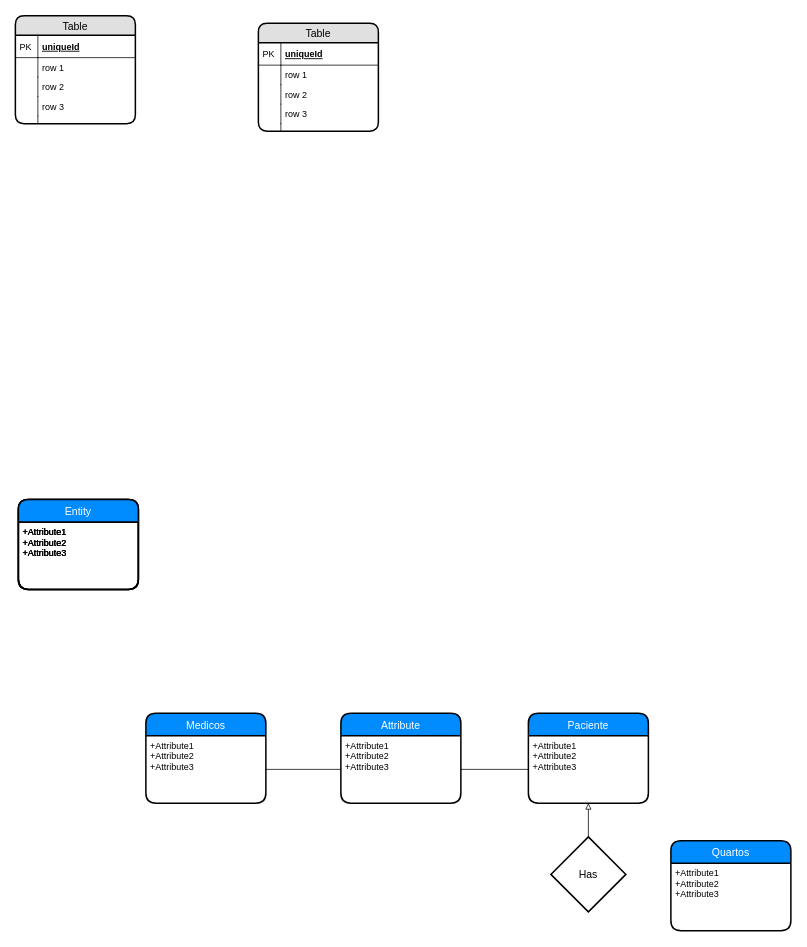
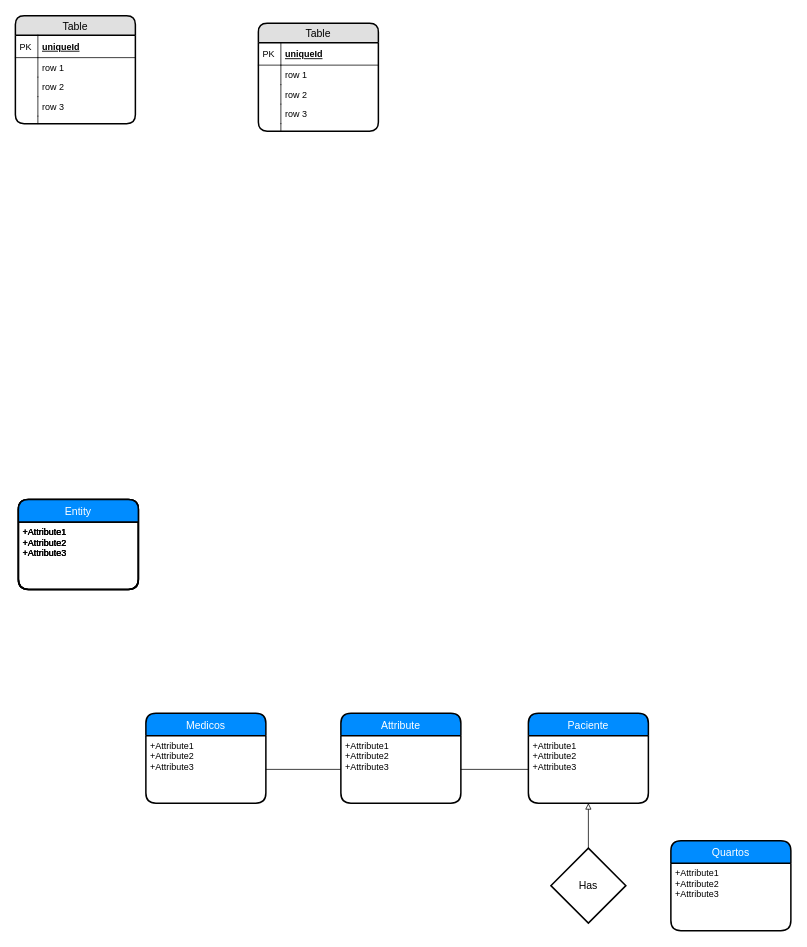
  <mxCell id="0" />
  <mxCell id="1" parent="0" />
  <mxCell id="2" value="Medicos" style="swimlane;childLayout=stackLayout;horizontal=1;startSize=30;horizontalStack=0;fillColor=#008cff;fontColor=#FFFFFF;rounded=1;fontSize=14;fontStyle=0;strokeWidth=2;resizeParent=0;resizeLast=1;shadow=0;dashed=0;align=center;" vertex="1" parent="1"><mxGeometry x="194" y="950" width="160" height="120" as="geometry" /></mxCell>
  <mxCell id="3" value="+Attribute1&#10;+Attribute2&#10;+Attribute3" style="align=left;strokeColor=none;fillColor=none;spacingLeft=4;fontSize=12;verticalAlign=top;resizable=0;rotatable=0;part=1;" vertex="1" parent="2"><mxGeometry y="30" width="160" height="90" as="geometry" /></mxCell>
  <mxCell id="4" value="Medicos" style="swimlane;childLayout=stackLayout;horizontal=1;startSize=30;horizontalStack=0;fillColor=#008cff;fontColor=#FFFFFF;rounded=1;fontSize=14;fontStyle=0;strokeWidth=2;resizeParent=0;resizeLast=1;shadow=0;dashed=0;align=center;" vertex="1" parent="1"><mxGeometry y="665" width="160" height="120" as="geometry" x="24" /></mxCell>
  <mxCell id="5" value="+Attribute1&#10;+Attribute2&#10;+Attribute3" style="align=left;strokeColor=none;fillColor=none;spacingLeft=4;fontSize=12;verticalAlign=top;resizable=0;rotatable=0;part=1;" vertex="1" parent="4"><mxGeometry y="30" width="160" height="90" as="geometry" /></mxCell>
  <mxCell id="6" value="Entity" style="swimlane;childLayout=stackLayout;horizontal=1;startSize=30;horizontalStack=0;fillColor=#008cff;fontColor=#FFFFFF;rounded=1;fontSize=14;fontStyle=0;strokeWidth=2;resizeParent=0;resizeLast=1;shadow=0;dashed=0;align=center;" vertex="1" parent="1"><mxGeometry y="665" width="160" height="120" as="geometry" x="24" /></mxCell>
  <mxCell id="7" value="+Attribute1&#10;+Attribute2&#10;+Attribute3" style="align=left;strokeColor=none;fillColor=none;spacingLeft=4;fontSize=12;verticalAlign=top;resizable=0;rotatable=0;part=1;" vertex="1" parent="6"><mxGeometry y="30" width="160" height="90" as="geometry" /></mxCell>
  <mxCell id="8" value="Paciente" style="swimlane;childLayout=stackLayout;horizontal=1;startSize=30;horizontalStack=0;fillColor=#008cff;fontColor=#FFFFFF;rounded=1;fontSize=14;fontStyle=0;strokeWidth=2;resizeParent=0;resizeLast=1;shadow=0;dashed=0;align=center;" vertex="1" parent="1"><mxGeometry x="704" y="950" width="160" height="120" as="geometry" /></mxCell>
  <mxCell id="9" value="+Attribute1&#10;+Attribute2&#10;+Attribute3" style="align=left;strokeColor=none;fillColor=none;spacingLeft=4;fontSize=12;verticalAlign=top;resizable=0;rotatable=0;part=1;" vertex="1" parent="8"><mxGeometry y="30" width="160" height="90" as="geometry" /></mxCell>
  <mxCell id="10" value="Attribute" style="swimlane;childLayout=stackLayout;horizontal=1;startSize=30;horizontalStack=0;fillColor=#008cff;fontColor=#FFFFFF;rounded=1;fontSize=14;fontStyle=0;strokeWidth=2;resizeParent=0;resizeLast=1;shadow=0;dashed=0;align=center;" vertex="1" parent="1"><mxGeometry x="454" y="950" width="160" height="120" as="geometry" /></mxCell>
  <mxCell id="11" value="+Attribute1&#10;+Attribute2&#10;+Attribute3" style="align=left;strokeColor=none;fillColor=none;spacingLeft=4;fontSize=12;verticalAlign=top;resizable=0;rotatable=0;part=1;" vertex="1" parent="10"><mxGeometry y="30" width="160" height="90" as="geometry" /></mxCell>
  <mxCell id="12" value="Quartos" style="swimlane;childLayout=stackLayout;horizontal=1;startSize=30;horizontalStack=0;fillColor=#008cff;fontColor=#FFFFFF;rounded=1;fontSize=14;fontStyle=0;strokeWidth=2;resizeParent=0;resizeLast=1;shadow=0;dashed=0;align=center;" vertex="1" parent="1"><mxGeometry x="894" y="1120" width="160" height="120" as="geometry" /></mxCell>
  <mxCell id="13" value="+Attribute1&#10;+Attribute2&#10;+Attribute3" style="align=left;strokeColor=none;fillColor=none;spacingLeft=4;fontSize=12;verticalAlign=top;resizable=0;rotatable=0;part=1;" vertex="1" parent="12"><mxGeometry y="30" width="160" height="90" as="geometry" /></mxCell>
  <mxCell id="14" value="Entity" style="swimlane;childLayout=stackLayout;horizontal=1;startSize=30;horizontalStack=0;fillColor=#008cff;fontColor=#FFFFFF;rounded=1;fontSize=14;fontStyle=0;strokeWidth=2;resizeParent=0;resizeLast=1;shadow=0;dashed=0;align=center;" vertex="1" parent="1"><mxGeometry y="665" width="160" height="120" as="geometry" x="24" /></mxCell>
  <mxCell id="15" value="+Attribute1&#10;+Attribute2&#10;+Attribute3" style="align=left;strokeColor=none;fillColor=none;spacingLeft=4;fontSize=12;verticalAlign=top;resizable=0;rotatable=0;part=1;" vertex="1" parent="14"><mxGeometry y="30" width="160" height="90" as="geometry" /></mxCell>
  <mxCell id="16" style="edgeStyle=orthogonalEdgeStyle;rounded=0;orthogonalLoop=1;jettySize=auto;html=1;exitX=0.5;exitY=0;exitDx=0;exitDy=0;entryX=0.5;entryY=1;entryDx=0;entryDy=0;endArrow=block;endFill=0;" edge="1" parent="1" source="17" target="8"><mxGeometry relative="1" as="geometry" /></mxCell>
- <mxCell id="17" value="Has" style="shape=rhombus;strokeWidth=2;fontSize=17;perimeter=rhombusPerimeter;whiteSpace=wrap;html=1;align=center;fontSize=14;" vertex="1" parent="1"><mxGeometry x="734" y="1115" width="100" height="100" as="geometry" /></mxCell>
+ <mxCell id="17" value="Has" style="shape=rhombus;strokeWidth=2;fontSize=17;perimeter=rhombusPerimeter;whiteSpace=wrap;html=1;align=center;fontSize=14;" vertex="1" parent="1"><mxGeometry x="734" y="1130" width="100" height="100" as="geometry" /></mxCell>
  <mxCell id="18" style="edgeStyle=orthogonalEdgeStyle;rounded=0;orthogonalLoop=1;jettySize=auto;html=1;exitX=1;exitY=0.5;exitDx=0;exitDy=0;entryX=0;entryY=0.5;entryDx=0;entryDy=0;endArrow=none;endFill=0;" edge="1" parent="1" source="3" target="11"><mxGeometry relative="1" as="geometry" /></mxCell>
  <mxCell id="19" style="edgeStyle=orthogonalEdgeStyle;rounded=0;orthogonalLoop=1;jettySize=auto;html=1;exitX=1;exitY=0.5;exitDx=0;exitDy=0;entryX=0;entryY=0.5;entryDx=0;entryDy=0;endArrow=none;endFill=0;" edge="1" parent="1" source="11" target="9"><mxGeometry relative="1" as="geometry" /></mxCell>
  <mxCell id="20" value="Table" style="swimlane;fontStyle=0;childLayout=stackLayout;horizontal=1;startSize=26;fillColor=#e0e0e0;horizontalStack=0;resizeParent=1;resizeParentMax=0;resizeLast=0;collapsible=1;marginBottom=0;swimlaneFillColor=#ffffff;align=center;fontSize=14;rounded=1;shadow=0;dashed=0;strokeWidth=2;" vertex="1" parent="1"><mxGeometry x="20" y="20" width="160" height="144" as="geometry" /></mxCell>
  <mxCell id="21" value="uniqueId" style="shape=partialRectangle;top=0;left=0;right=0;bottom=1;align=left;verticalAlign=middle;fillColor=none;spacingLeft=34;spacingRight=4;overflow=hidden;rotatable=0;points=[[0,0.5],[1,0.5]];portConstraint=eastwest;dropTarget=0;fontStyle=5;fontSize=12;" vertex="1" parent="20"><mxGeometry y="26" width="160" height="30" as="geometry" /></mxCell>
  <mxCell id="22" value="PK" style="shape=partialRectangle;top=0;left=0;bottom=0;fillColor=none;align=left;verticalAlign=middle;spacingLeft=4;spacingRight=4;overflow=hidden;rotatable=0;points=[];portConstraint=eastwest;part=1;fontSize=12;" vertex="1" connectable="0" parent="21"><mxGeometry width="30" height="30" as="geometry" /></mxCell>
  <mxCell id="23" value="row 1" style="shape=partialRectangle;top=0;left=0;right=0;bottom=0;align=left;verticalAlign=top;fillColor=none;spacingLeft=34;spacingRight=4;overflow=hidden;rotatable=0;points=[[0,0.5],[1,0.5]];portConstraint=eastwest;dropTarget=0;fontSize=12;" vertex="1" parent="20"><mxGeometry y="56" width="160" height="26" as="geometry" /></mxCell>
  <mxCell id="24" value="" style="shape=partialRectangle;top=0;left=0;bottom=0;fillColor=none;align=left;verticalAlign=top;spacingLeft=4;spacingRight=4;overflow=hidden;rotatable=0;points=[];portConstraint=eastwest;part=1;fontSize=12;" vertex="1" connectable="0" parent="23"><mxGeometry width="30" height="26" as="geometry" /></mxCell>
  <mxCell id="25" value="row 2" style="shape=partialRectangle;top=0;left=0;right=0;bottom=0;align=left;verticalAlign=top;fillColor=none;spacingLeft=34;spacingRight=4;overflow=hidden;rotatable=0;points=[[0,0.5],[1,0.5]];portConstraint=eastwest;dropTarget=0;fontSize=12;" vertex="1" parent="20"><mxGeometry y="82" width="160" height="26" as="geometry" /></mxCell>
  <mxCell id="26" value="" style="shape=partialRectangle;top=0;left=0;bottom=0;fillColor=none;align=left;verticalAlign=top;spacingLeft=4;spacingRight=4;overflow=hidden;rotatable=0;points=[];portConstraint=eastwest;part=1;fontSize=12;" vertex="1" connectable="0" parent="25"><mxGeometry width="30" height="26" as="geometry" /></mxCell>
  <mxCell id="27" value="row 3" style="shape=partialRectangle;top=0;left=0;right=0;bottom=0;align=left;verticalAlign=top;fillColor=none;spacingLeft=34;spacingRight=4;overflow=hidden;rotatable=0;points=[[0,0.5],[1,0.5]];portConstraint=eastwest;dropTarget=0;fontSize=12;" vertex="1" parent="20"><mxGeometry y="108" width="160" height="26" as="geometry" /></mxCell>
  <mxCell id="28" value="" style="shape=partialRectangle;top=0;left=0;bottom=0;fillColor=none;align=left;verticalAlign=top;spacingLeft=4;spacingRight=4;overflow=hidden;rotatable=0;points=[];portConstraint=eastwest;part=1;fontSize=12;" vertex="1" connectable="0" parent="27"><mxGeometry width="30" height="26" as="geometry" /></mxCell>
  <mxCell id="29" value="" style="shape=partialRectangle;top=0;left=0;right=0;bottom=0;align=left;verticalAlign=top;fillColor=none;spacingLeft=34;spacingRight=4;overflow=hidden;rotatable=0;points=[[0,0.5],[1,0.5]];portConstraint=eastwest;dropTarget=0;fontSize=12;" vertex="1" parent="20"><mxGeometry y="134" width="160" height="10" as="geometry" /></mxCell>
  <mxCell id="30" value="" style="shape=partialRectangle;top=0;left=0;bottom=0;fillColor=none;align=left;verticalAlign=top;spacingLeft=4;spacingRight=4;overflow=hidden;rotatable=0;points=[];portConstraint=eastwest;part=1;fontSize=12;" vertex="1" connectable="0" parent="29"><mxGeometry width="30" height="10" as="geometry" /></mxCell>
  <mxCell id="31" value="Table" style="swimlane;fontStyle=0;childLayout=stackLayout;horizontal=1;startSize=26;fillColor=#e0e0e0;horizontalStack=0;resizeParent=1;resizeParentMax=0;resizeLast=0;collapsible=1;marginBottom=0;swimlaneFillColor=#ffffff;align=center;fontSize=14;rounded=1;shadow=0;dashed=0;strokeWidth=2;" vertex="1" parent="1"><mxGeometry x="344" y="30" width="160" height="144" as="geometry" /></mxCell>
  <mxCell id="32" value="uniqueId" style="shape=partialRectangle;top=0;left=0;right=0;bottom=1;align=left;verticalAlign=middle;fillColor=none;spacingLeft=34;spacingRight=4;overflow=hidden;rotatable=0;points=[[0,0.5],[1,0.5]];portConstraint=eastwest;dropTarget=0;fontStyle=5;fontSize=12;" vertex="1" parent="31"><mxGeometry y="26" width="160" height="30" as="geometry" /></mxCell>
  <mxCell id="33" value="PK" style="shape=partialRectangle;top=0;left=0;bottom=0;fillColor=none;align=left;verticalAlign=middle;spacingLeft=4;spacingRight=4;overflow=hidden;rotatable=0;points=[];portConstraint=eastwest;part=1;fontSize=12;" vertex="1" connectable="0" parent="32"><mxGeometry width="30" height="30" as="geometry" /></mxCell>
  <mxCell id="34" value="row 1" style="shape=partialRectangle;top=0;left=0;right=0;bottom=0;align=left;verticalAlign=top;fillColor=none;spacingLeft=34;spacingRight=4;overflow=hidden;rotatable=0;points=[[0,0.5],[1,0.5]];portConstraint=eastwest;dropTarget=0;fontSize=12;" vertex="1" parent="31"><mxGeometry y="56" width="160" height="26" as="geometry" /></mxCell>
  <mxCell id="35" value="" style="shape=partialRectangle;top=0;left=0;bottom=0;fillColor=none;align=left;verticalAlign=top;spacingLeft=4;spacingRight=4;overflow=hidden;rotatable=0;points=[];portConstraint=eastwest;part=1;fontSize=12;" vertex="1" connectable="0" parent="34"><mxGeometry width="30" height="26" as="geometry" /></mxCell>
  <mxCell id="36" value="row 2" style="shape=partialRectangle;top=0;left=0;right=0;bottom=0;align=left;verticalAlign=top;fillColor=none;spacingLeft=34;spacingRight=4;overflow=hidden;rotatable=0;points=[[0,0.5],[1,0.5]];portConstraint=eastwest;dropTarget=0;fontSize=12;" vertex="1" parent="31"><mxGeometry y="82" width="160" height="26" as="geometry" /></mxCell>
  <mxCell id="37" value="" style="shape=partialRectangle;top=0;left=0;bottom=0;fillColor=none;align=left;verticalAlign=top;spacingLeft=4;spacingRight=4;overflow=hidden;rotatable=0;points=[];portConstraint=eastwest;part=1;fontSize=12;" vertex="1" connectable="0" parent="36"><mxGeometry width="30" height="26" as="geometry" /></mxCell>
  <mxCell id="38" value="row 3" style="shape=partialRectangle;top=0;left=0;right=0;bottom=0;align=left;verticalAlign=top;fillColor=none;spacingLeft=34;spacingRight=4;overflow=hidden;rotatable=0;points=[[0,0.5],[1,0.5]];portConstraint=eastwest;dropTarget=0;fontSize=12;" vertex="1" parent="31"><mxGeometry y="108" width="160" height="26" as="geometry" /></mxCell>
  <mxCell id="39" value="" style="shape=partialRectangle;top=0;left=0;bottom=0;fillColor=none;align=left;verticalAlign=top;spacingLeft=4;spacingRight=4;overflow=hidden;rotatable=0;points=[];portConstraint=eastwest;part=1;fontSize=12;" vertex="1" connectable="0" parent="38"><mxGeometry width="30" height="26" as="geometry" /></mxCell>
  <mxCell id="40" value="" style="shape=partialRectangle;top=0;left=0;right=0;bottom=0;align=left;verticalAlign=top;fillColor=none;spacingLeft=34;spacingRight=4;overflow=hidden;rotatable=0;points=[[0,0.5],[1,0.5]];portConstraint=eastwest;dropTarget=0;fontSize=12;" vertex="1" parent="31"><mxGeometry y="134" width="160" height="10" as="geometry" /></mxCell>
  <mxCell id="41" value="" style="shape=partialRectangle;top=0;left=0;bottom=0;fillColor=none;align=left;verticalAlign=top;spacingLeft=4;spacingRight=4;overflow=hidden;rotatable=0;points=[];portConstraint=eastwest;part=1;fontSize=12;" vertex="1" connectable="0" parent="40"><mxGeometry width="30" height="10" as="geometry" /></mxCell>
